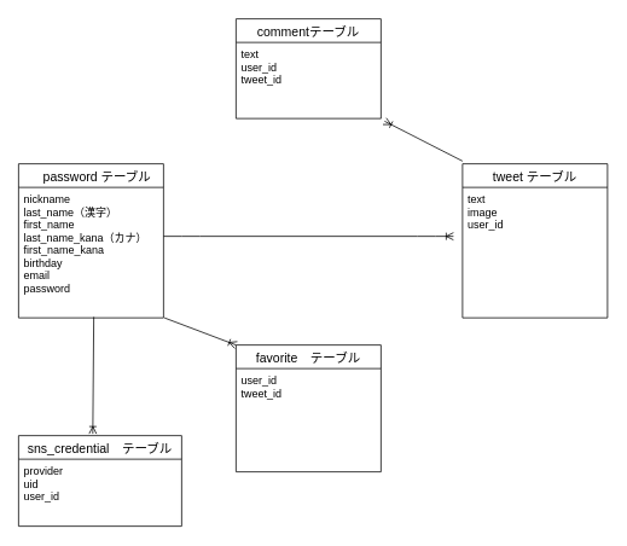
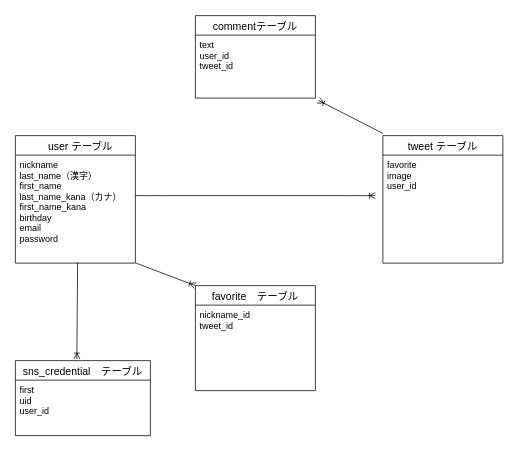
  <mxCell id="0" />
  <mxCell id="1" parent="0" />
- <mxCell id="2" value="　password テーブル" style="swimlane;fontStyle=0;childLayout=stackLayout;horizontal=1;startSize=26;horizontalStack=0;resizeParent=1;resizeParentMax=0;resizeLast=0;collapsible=1;marginBottom=0;align=center;fontSize=14;" parent="1" vertex="1"><mxGeometry x="20" y="180" width="160" height="170" as="geometry" /></mxCell>
+ <mxCell id="2" value="　user テーブル" style="swimlane;fontStyle=0;childLayout=stackLayout;horizontal=1;startSize=26;horizontalStack=0;resizeParent=1;resizeParentMax=0;resizeLast=0;collapsible=1;marginBottom=0;align=center;fontSize=14;" parent="1" vertex="1"><mxGeometry x="20" y="180" width="160" height="170" as="geometry" /></mxCell>
  <mxCell id="3" value="nickname&#10;last_name（漢字）&#10;first_name&#10;last_name_kana（カナ）&#10;first_name_kana&#10;birthday&#10;email&#10;password" style="text;strokeColor=none;fillColor=none;spacingLeft=4;spacingRight=4;overflow=hidden;rotatable=0;points=[[0,0.5],[1,0.5]];portConstraint=eastwest;fontSize=12;" parent="2" vertex="1"><mxGeometry y="26" width="160" height="144" as="geometry" /></mxCell>
  <mxCell id="4" value="tweet テーブル" style="swimlane;fontStyle=0;childLayout=stackLayout;horizontal=1;startSize=26;horizontalStack=0;resizeParent=1;resizeParentMax=0;resizeLast=0;collapsible=1;marginBottom=0;align=center;fontSize=14;" parent="1" vertex="1"><mxGeometry x="510" y="180" width="160" height="170" as="geometry" /></mxCell>
- <mxCell id="5" value="text&#10;image&#10;user_id" style="text;strokeColor=none;fillColor=none;spacingLeft=4;spacingRight=4;overflow=hidden;rotatable=0;points=[[0,0.5],[1,0.5]];portConstraint=eastwest;fontSize=12;" parent="4" vertex="1"><mxGeometry y="26" width="160" height="144" as="geometry" /></mxCell>
+ <mxCell id="5" value="favorite&#10;image&#10;user_id" style="text;strokeColor=none;fillColor=none;spacingLeft=4;spacingRight=4;overflow=hidden;rotatable=0;points=[[0,0.5],[1,0.5]];portConstraint=eastwest;fontSize=12;" parent="4" vertex="1"><mxGeometry y="26" width="160" height="144" as="geometry" /></mxCell>
  <mxCell id="6" value="favorite　テーブル" style="swimlane;fontStyle=0;childLayout=stackLayout;horizontal=1;startSize=26;horizontalStack=0;resizeParent=1;resizeParentMax=0;resizeLast=0;collapsible=1;marginBottom=0;align=center;fontSize=14;" parent="1" vertex="1"><mxGeometry x="260" y="380" width="160" height="140" as="geometry" /></mxCell>
- <mxCell id="7" value="user_id&#10;tweet_id" style="text;strokeColor=none;fillColor=none;spacingLeft=4;spacingRight=4;overflow=hidden;rotatable=0;points=[[0,0.5],[1,0.5]];portConstraint=eastwest;fontSize=12;" parent="6" vertex="1"><mxGeometry y="26" width="160" height="114" as="geometry" /></mxCell>
+ <mxCell id="7" value="nickname_id&#10;tweet_id" style="text;strokeColor=none;fillColor=none;spacingLeft=4;spacingRight=4;overflow=hidden;rotatable=0;points=[[0,0.5],[1,0.5]];portConstraint=eastwest;fontSize=12;" parent="6" vertex="1"><mxGeometry y="26" width="160" height="114" as="geometry" /></mxCell>
  <mxCell id="8" value="" style="edgeStyle=entityRelationEdgeStyle;fontSize=12;html=1;endArrow=ERoneToMany;" parent="1" edge="1"><mxGeometry width="100" height="100" relative="1" as="geometry"><mxPoint x="180" y="260" as="sourcePoint" /><mxPoint x="500" y="260" as="targetPoint" /></mxGeometry></mxCell>
  <mxCell id="9" value="commentテーブル" style="swimlane;fontStyle=0;childLayout=stackLayout;horizontal=1;startSize=26;horizontalStack=0;resizeParent=1;resizeParentMax=0;resizeLast=0;collapsible=1;marginBottom=0;align=center;fontSize=14;" parent="1" vertex="1"><mxGeometry x="260" y="20" width="160" height="110" as="geometry" /></mxCell>
  <mxCell id="10" value="text&#10;user_id&#10;tweet_id" style="text;strokeColor=none;fillColor=none;spacingLeft=4;spacingRight=4;overflow=hidden;rotatable=0;points=[[0,0.5],[1,0.5]];portConstraint=eastwest;fontSize=12;" parent="9" vertex="1"><mxGeometry y="26" width="160" height="84" as="geometry" /></mxCell>
  <mxCell id="11" value="" style="fontSize=12;html=1;endArrow=ERoneToMany;entryX=0.383;entryY=0;entryDx=0;entryDy=0;entryPerimeter=0;" parent="1" edge="1"><mxGeometry width="100" height="100" relative="1" as="geometry"><mxPoint x="103" y="349" as="sourcePoint" /><mxPoint x="101.94" y="478" as="targetPoint" /></mxGeometry></mxCell>
  <mxCell id="12" value="" style="fontSize=12;html=1;endArrow=ERoneToMany;entryX=1.025;entryY=1.036;entryDx=0;entryDy=0;entryPerimeter=0;" parent="1" target="10" edge="1"><mxGeometry width="100" height="100" relative="1" as="geometry"><mxPoint x="510" y="177" as="sourcePoint" /><mxPoint x="490" y="229" as="targetPoint" /></mxGeometry></mxCell>
  <mxCell id="13" value="sns_credential　テーブル" style="swimlane;fontStyle=0;childLayout=stackLayout;horizontal=1;startSize=26;horizontalStack=0;resizeParent=1;resizeParentMax=0;resizeLast=0;collapsible=1;marginBottom=0;align=center;fontSize=14;" vertex="1" parent="1"><mxGeometry x="20" y="480" width="180" height="100" as="geometry" /></mxCell>
- <mxCell id="14" value="provider&#10;uid&#10;user_id" style="text;strokeColor=none;fillColor=none;spacingLeft=4;spacingRight=4;overflow=hidden;rotatable=0;points=[[0,0.5],[1,0.5]];portConstraint=eastwest;fontSize=12;" vertex="1" parent="13"><mxGeometry y="26" width="180" height="74" as="geometry" /></mxCell>
+ <mxCell id="14" value="first&#10;uid&#10;user_id" style="text;strokeColor=none;fillColor=none;spacingLeft=4;spacingRight=4;overflow=hidden;rotatable=0;points=[[0,0.5],[1,0.5]];portConstraint=eastwest;fontSize=12;" vertex="1" parent="13"><mxGeometry y="26" width="180" height="74" as="geometry" /></mxCell>
  <mxCell id="15" value="" style="fontSize=12;html=1;endArrow=ERoneToMany;exitX=1.006;exitY=1;exitDx=0;exitDy=0;exitPerimeter=0;entryX=0;entryY=0;entryDx=0;entryDy=0;" edge="1" parent="1" source="3" target="6"><mxGeometry width="100" height="100" relative="1" as="geometry"><mxPoint x="193.04" y="314.064" as="sourcePoint" /><mxPoint x="270" y="390" as="targetPoint" /></mxGeometry></mxCell>
